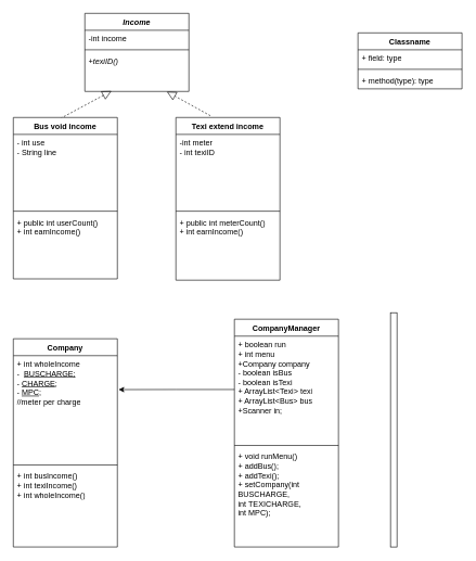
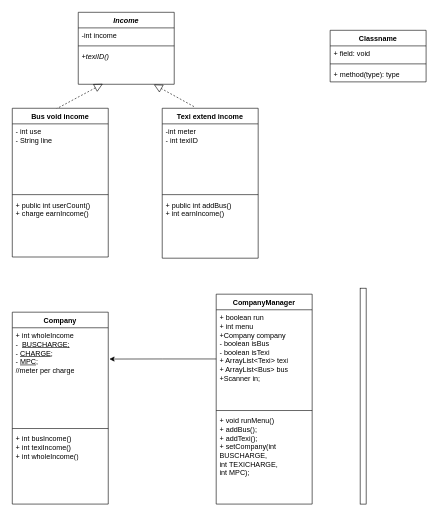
  <mxCell id="0" />
  <mxCell id="1" parent="0" />
  <mxCell id="2" value="&lt;i&gt;Income&lt;/i&gt;" style="swimlane;fontStyle=1;align=center;verticalAlign=top;childLayout=stackLayout;horizontal=1;startSize=26;horizontalStack=0;resizeParent=1;resizeParentMax=0;resizeLast=0;collapsible=1;marginBottom=0;whiteSpace=wrap;html=1;" vertex="1" parent="1"><mxGeometry x="130" y="20" width="160" height="120" as="geometry" /></mxCell>
  <mxCell id="3" value="-int income" style="text;strokeColor=none;fillColor=none;align=left;verticalAlign=top;spacingLeft=4;spacingRight=4;overflow=hidden;rotatable=0;points=[[0,0.5],[1,0.5]];portConstraint=eastwest;whiteSpace=wrap;html=1;" vertex="1" parent="2"><mxGeometry y="26" width="160" height="26" as="geometry" /></mxCell>
  <mxCell id="4" value="" style="line;strokeWidth=1;fillColor=none;align=left;verticalAlign=middle;spacingTop=-1;spacingLeft=3;spacingRight=3;rotatable=0;labelPosition=right;points=[];portConstraint=eastwest;strokeColor=inherit;" vertex="1" parent="2"><mxGeometry y="52" width="160" height="8" as="geometry" /></mxCell>
  <mxCell id="5" value="&lt;i&gt;+texiID()&lt;/i&gt;" style="text;strokeColor=none;fillColor=none;align=left;verticalAlign=top;spacingLeft=4;spacingRight=4;overflow=hidden;rotatable=0;points=[[0,0.5],[1,0.5]];portConstraint=eastwest;whiteSpace=wrap;html=1;" vertex="1" parent="2"><mxGeometry y="60" width="160" height="60" as="geometry" /></mxCell>
  <mxCell id="6" value="" style="endArrow=block;dashed=1;endFill=0;endSize=12;html=1;rounded=0;entryX=0.256;entryY=0.988;entryDx=0;entryDy=0;entryPerimeter=0;exitX=0.453;exitY=0.006;exitDx=0;exitDy=0;exitPerimeter=0;" edge="1" parent="1" source="7" target="5"><mxGeometry width="160" relative="1" as="geometry"><mxPoint x="100" y="160" as="sourcePoint" /><mxPoint x="160" y="50" as="targetPoint" /></mxGeometry></mxCell>
  <mxCell id="7" value="Bus void income" style="swimlane;fontStyle=1;align=center;verticalAlign=top;childLayout=stackLayout;horizontal=1;startSize=26;horizontalStack=0;resizeParent=1;resizeParentMax=0;resizeLast=0;collapsible=1;marginBottom=0;whiteSpace=wrap;html=1;" vertex="1" parent="1"><mxGeometry x="20" y="180" width="160" height="248" as="geometry" /></mxCell>
  <mxCell id="8" value="- int use&lt;br&gt;- String line&lt;br&gt;" style="text;strokeColor=none;fillColor=none;align=left;verticalAlign=top;spacingLeft=4;spacingRight=4;overflow=hidden;rotatable=0;points=[[0,0.5],[1,0.5]];portConstraint=eastwest;whiteSpace=wrap;html=1;" vertex="1" parent="7"><mxGeometry y="26" width="160" height="114" as="geometry" /></mxCell>
  <mxCell id="9" value="" style="line;strokeWidth=1;fillColor=none;align=left;verticalAlign=middle;spacingTop=-1;spacingLeft=3;spacingRight=3;rotatable=0;labelPosition=right;points=[];portConstraint=eastwest;strokeColor=inherit;" vertex="1" parent="7"><mxGeometry y="140" width="160" height="8" as="geometry" /></mxCell>
- <mxCell id="10" value="+ public int userCount()&lt;br&gt;+ int earnIncome()" style="text;strokeColor=none;fillColor=none;align=left;verticalAlign=top;spacingLeft=4;spacingRight=4;overflow=hidden;rotatable=0;points=[[0,0.5],[1,0.5]];portConstraint=eastwest;whiteSpace=wrap;html=1;" vertex="1" parent="7"><mxGeometry y="148" width="160" height="100" as="geometry" /></mxCell>
+ <mxCell id="10" value="+ public int userCount()&lt;br&gt;+ charge earnIncome()" style="text;strokeColor=none;fillColor=none;align=left;verticalAlign=top;spacingLeft=4;spacingRight=4;overflow=hidden;rotatable=0;points=[[0,0.5],[1,0.5]];portConstraint=eastwest;whiteSpace=wrap;html=1;" vertex="1" parent="7"><mxGeometry y="148" width="160" height="100" as="geometry" /></mxCell>
  <mxCell id="11" value="Texi extend income" style="swimlane;fontStyle=1;align=center;verticalAlign=top;childLayout=stackLayout;horizontal=1;startSize=26;horizontalStack=0;resizeParent=1;resizeParentMax=0;resizeLast=0;collapsible=1;marginBottom=0;whiteSpace=wrap;html=1;" vertex="1" parent="1"><mxGeometry x="270" y="180" width="160" height="250" as="geometry" /></mxCell>
  <mxCell id="12" value="-int meter&lt;br&gt;- int texiID&lt;br&gt;" style="text;strokeColor=none;fillColor=none;align=left;verticalAlign=top;spacingLeft=4;spacingRight=4;overflow=hidden;rotatable=0;points=[[0,0.5],[1,0.5]];portConstraint=eastwest;whiteSpace=wrap;html=1;" vertex="1" parent="11"><mxGeometry y="26" width="160" height="114" as="geometry" /></mxCell>
  <mxCell id="13" value="" style="line;strokeWidth=1;fillColor=none;align=left;verticalAlign=middle;spacingTop=-1;spacingLeft=3;spacingRight=3;rotatable=0;labelPosition=right;points=[];portConstraint=eastwest;strokeColor=inherit;" vertex="1" parent="11"><mxGeometry y="140" width="160" height="8" as="geometry" /></mxCell>
- <mxCell id="14" value="+ public int meterCount()&lt;br&gt;+ int earnIncome()" style="text;strokeColor=none;fillColor=none;align=left;verticalAlign=top;spacingLeft=4;spacingRight=4;overflow=hidden;rotatable=0;points=[[0,0.5],[1,0.5]];portConstraint=eastwest;whiteSpace=wrap;html=1;" vertex="1" parent="11"><mxGeometry y="148" width="160" height="102" as="geometry" /></mxCell>
+ <mxCell id="14" value="+ public int addBus()&lt;br&gt;+ int earnIncome()" style="text;strokeColor=none;fillColor=none;align=left;verticalAlign=top;spacingLeft=4;spacingRight=4;overflow=hidden;rotatable=0;points=[[0,0.5],[1,0.5]];portConstraint=eastwest;whiteSpace=wrap;html=1;" vertex="1" parent="11"><mxGeometry y="148" width="160" height="102" as="geometry" /></mxCell>
  <mxCell id="15" value="" style="endArrow=block;dashed=1;endFill=0;endSize=12;html=1;rounded=0;entryX=0.788;entryY=1.005;entryDx=0;entryDy=0;entryPerimeter=0;exitX=0.331;exitY=-0.011;exitDx=0;exitDy=0;exitPerimeter=0;" edge="1" parent="1" source="11" target="5"><mxGeometry width="160" relative="1" as="geometry"><mxPoint x="320" y="160" as="sourcePoint" /><mxPoint x="260" y="50" as="targetPoint" /></mxGeometry></mxCell>
  <mxCell id="16" value="CompanyManager" style="swimlane;fontStyle=1;align=center;verticalAlign=top;childLayout=stackLayout;horizontal=1;startSize=26;horizontalStack=0;resizeParent=1;resizeParentMax=0;resizeLast=0;collapsible=1;marginBottom=0;whiteSpace=wrap;html=1;" vertex="1" parent="1"><mxGeometry x="360" y="490" width="160" height="350" as="geometry" /></mxCell>
  <mxCell id="17" value="+ boolean run&lt;br&gt;+ int menu&lt;br&gt;+Company company&lt;br&gt;- boolean isBus&lt;br&gt;- boolean isTexi&lt;br&gt;+ ArrayList&amp;lt;Texi&amp;gt; texi&lt;br style=&quot;border-color: var(--border-color);&quot;&gt;+ ArrayList&amp;lt;Bus&amp;gt; bus&lt;br&gt;+Scanner in;" style="text;strokeColor=none;fillColor=none;align=left;verticalAlign=top;spacingLeft=4;spacingRight=4;overflow=hidden;rotatable=0;points=[[0,0.5],[1,0.5]];portConstraint=eastwest;whiteSpace=wrap;html=1;" vertex="1" parent="16"><mxGeometry y="26" width="160" height="164" as="geometry" /></mxCell>
  <mxCell id="18" value="" style="line;strokeWidth=1;fillColor=none;align=left;verticalAlign=middle;spacingTop=-1;spacingLeft=3;spacingRight=3;rotatable=0;labelPosition=right;points=[];portConstraint=eastwest;strokeColor=inherit;" vertex="1" parent="16"><mxGeometry y="190" width="160" height="8" as="geometry" /></mxCell>
  <mxCell id="19" value="+ void runMenu()&lt;br&gt;+ addBus();&lt;br&gt;+ addTexi();&lt;br&gt;+ setCompany(int BUSCHARGE, &lt;br&gt;int TEXICHARGE,&lt;br&gt;int MPC);&lt;br&gt;" style="text;strokeColor=none;fillColor=none;align=left;verticalAlign=top;spacingLeft=4;spacingRight=4;overflow=hidden;rotatable=0;points=[[0,0.5],[1,0.5]];portConstraint=eastwest;whiteSpace=wrap;html=1;" vertex="1" parent="16"><mxGeometry y="198" width="160" height="152" as="geometry" /></mxCell>
  <mxCell id="20" value="Company" style="swimlane;fontStyle=1;align=center;verticalAlign=top;childLayout=stackLayout;horizontal=1;startSize=26;horizontalStack=0;resizeParent=1;resizeParentMax=0;resizeLast=0;collapsible=1;marginBottom=0;whiteSpace=wrap;html=1;" vertex="1" parent="1"><mxGeometry x="20" y="520" width="160" height="320" as="geometry" /></mxCell>
  <mxCell id="21" value="+ int wholeIncome&lt;br&gt;-&amp;nbsp; &lt;u&gt;BUSCHARGE;&lt;/u&gt;&lt;br&gt;- &lt;u&gt;CHARGE&lt;/u&gt;;&lt;br style=&quot;border-color: var(--border-color);&quot;&gt;- &lt;u&gt;MPC&lt;/u&gt;;&amp;nbsp;&lt;br style=&quot;border-color: var(--border-color);&quot;&gt;//meter per charge" style="text;strokeColor=none;fillColor=none;align=left;verticalAlign=top;spacingLeft=4;spacingRight=4;overflow=hidden;rotatable=0;points=[[0,0.5],[1,0.5]];portConstraint=eastwest;whiteSpace=wrap;html=1;" vertex="1" parent="20"><mxGeometry y="26" width="160" height="164" as="geometry" /></mxCell>
  <mxCell id="22" value="" style="line;strokeWidth=1;fillColor=none;align=left;verticalAlign=middle;spacingTop=-1;spacingLeft=3;spacingRight=3;rotatable=0;labelPosition=right;points=[];portConstraint=eastwest;strokeColor=inherit;" vertex="1" parent="20"><mxGeometry y="190" width="160" height="8" as="geometry" /></mxCell>
  <mxCell id="23" value="+ int busIncome()&lt;br&gt;+ int texiIncome()&lt;br&gt;+ int wholeIncome()" style="text;strokeColor=none;fillColor=none;align=left;verticalAlign=top;spacingLeft=4;spacingRight=4;overflow=hidden;rotatable=0;points=[[0,0.5],[1,0.5]];portConstraint=eastwest;whiteSpace=wrap;html=1;" vertex="1" parent="20"><mxGeometry y="198" width="160" height="122" as="geometry" /></mxCell>
  <mxCell id="24" style="edgeStyle=orthogonalEdgeStyle;rounded=0;orthogonalLoop=1;jettySize=auto;html=1;entryX=1.012;entryY=0.318;entryDx=0;entryDy=0;entryPerimeter=0;" edge="1" parent="1" source="17" target="21"><mxGeometry relative="1" as="geometry" /></mxCell>
  <mxCell id="25" value="Classname" style="swimlane;fontStyle=1;align=center;verticalAlign=top;childLayout=stackLayout;horizontal=1;startSize=26;horizontalStack=0;resizeParent=1;resizeParentMax=0;resizeLast=0;collapsible=1;marginBottom=0;whiteSpace=wrap;html=1;" vertex="1" parent="1"><mxGeometry x="550" y="50" width="160" height="86" as="geometry" /></mxCell>
- <mxCell id="26" value="+ field: type" style="text;strokeColor=none;fillColor=none;align=left;verticalAlign=top;spacingLeft=4;spacingRight=4;overflow=hidden;rotatable=0;points=[[0,0.5],[1,0.5]];portConstraint=eastwest;whiteSpace=wrap;html=1;" vertex="1" parent="25"><mxGeometry y="26" width="160" height="26" as="geometry" /></mxCell>
+ <mxCell id="26" value="+ field: void" style="text;strokeColor=none;fillColor=none;align=left;verticalAlign=top;spacingLeft=4;spacingRight=4;overflow=hidden;rotatable=0;points=[[0,0.5],[1,0.5]];portConstraint=eastwest;whiteSpace=wrap;html=1;" vertex="1" parent="25"><mxGeometry y="26" width="160" height="26" as="geometry" /></mxCell>
  <mxCell id="27" value="" style="line;strokeWidth=1;fillColor=none;align=left;verticalAlign=middle;spacingTop=-1;spacingLeft=3;spacingRight=3;rotatable=0;labelPosition=right;points=[];portConstraint=eastwest;strokeColor=inherit;" vertex="1" parent="25"><mxGeometry y="52" width="160" height="8" as="geometry" /></mxCell>
  <mxCell id="28" value="+ method(type): type" style="text;strokeColor=none;fillColor=none;align=left;verticalAlign=top;spacingLeft=4;spacingRight=4;overflow=hidden;rotatable=0;points=[[0,0.5],[1,0.5]];portConstraint=eastwest;whiteSpace=wrap;html=1;" vertex="1" parent="25"><mxGeometry y="60" width="160" height="26" as="geometry" /></mxCell>
  <mxCell id="29" value="" style="html=1;points=[];perimeter=orthogonalPerimeter;outlineConnect=0;targetShapes=umlLifeline;portConstraint=eastwest;newEdgeStyle={&quot;edgeStyle&quot;:&quot;elbowEdgeStyle&quot;,&quot;elbow&quot;:&quot;vertical&quot;,&quot;curved&quot;:0,&quot;rounded&quot;:0};" vertex="1" parent="1"><mxGeometry x="600" y="480" width="10" height="360" as="geometry" /></mxCell>
